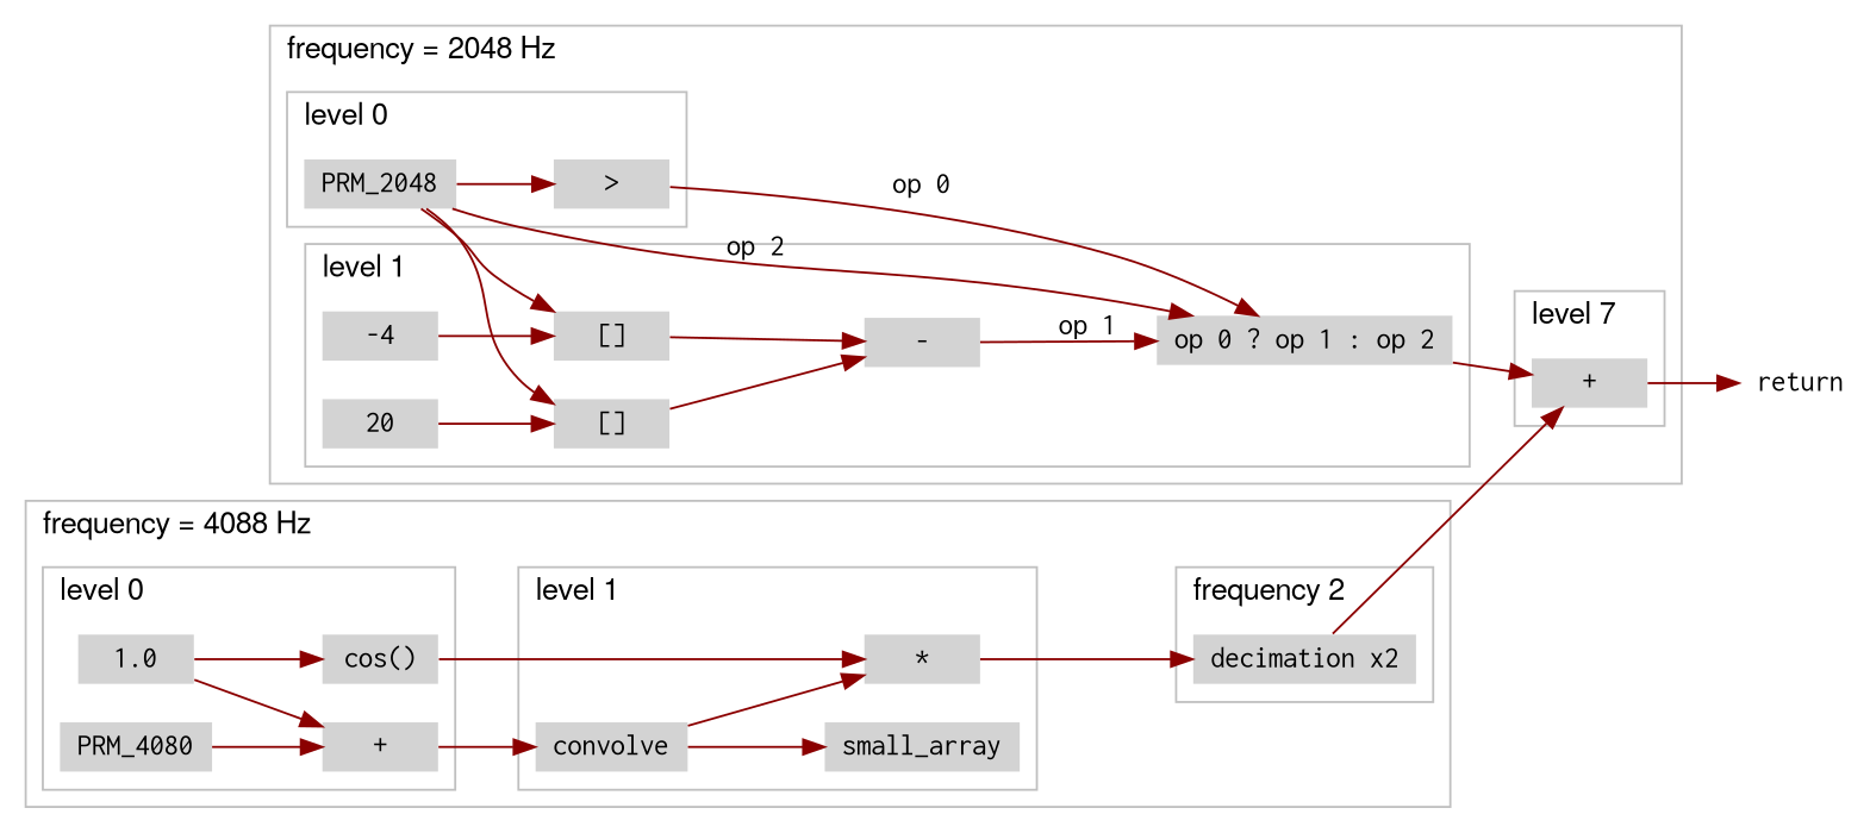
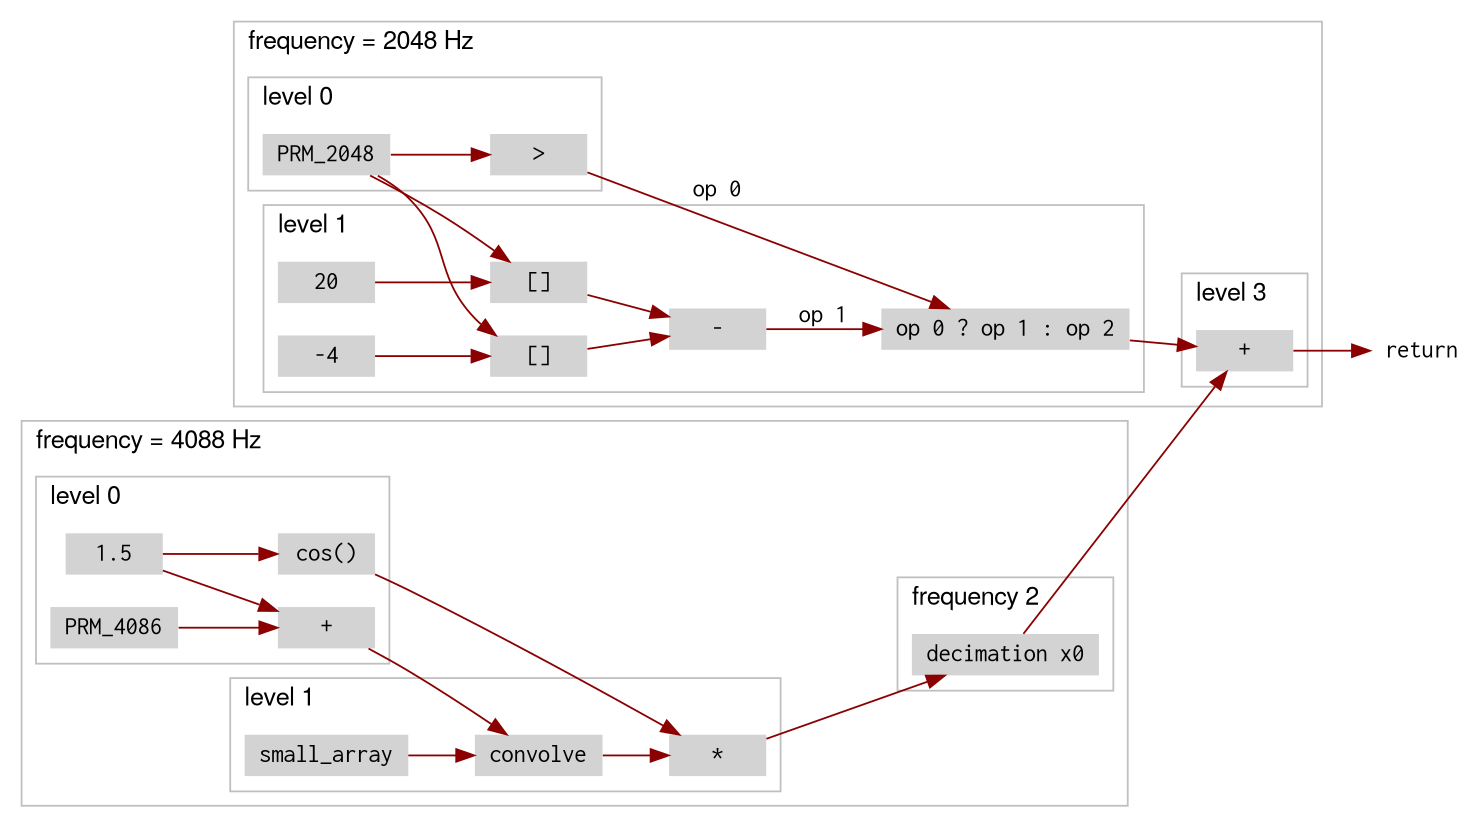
  digraph {
    fontname="Helvetica,Arial,sans-serif"
    labeljust=l
    rankdir=LR
    node [fixedsize=false fontname=Courier penwidth=0 shape=box style=filled]
    edge [color=darkred fontname=Courier]
    n1 [height=0.2 label=PRM_2048]
    ">" [height=0.2]
    n3 [height=0.2 label=20]
    n4 [height=0.2 label="[]"]
    n5 [height=0.2 label=-4]
    n6 [height=0.2 label="[]"]
    n7 [height=0.2 label="-"]
    n8 [height=0.2 label="op 0 ? op 1 : op 2"]
    n9 [height=0.2 label="+"]
-   n10 [height=0.2 label=PRM_4080]
+   n10 [height=0.2 label=PRM_4086]
    n11 [height=0.2 label="+"]
-   1.0 [height=0.2]
+   1.0 [height=0.2 label=1.5]
    "cos()" [height=0.2]
    small_array [height=0.2]
    n15 [height=0.2 label=convolve]
    n16 [height=0.2 label="*"]
-   n17 [height=0.2 label="decimation x2"]
+   n17 [height=0.2 label="decimation x0"]
    return [shape=rectangle style=""]
    subgraph cluster_1 {
      color=gray
      label="frequency = 2048 Hz"
      subgraph cluster_2 {
        color=gray
        label="level 0"
        n1
        ">"
      }
      subgraph cluster_3 {
        color=gray
        label="level 1"
        n3
        n4
        n5
        n6
        n7
        n8
      }
      subgraph cluster_4 {
        color=gray
-       label="level 7"
+       label="level 3"
        n9
      }
    }
    subgraph cluster_5 {
      color=gray
      label="frequency = 4088 Hz"
      subgraph cluster_6 {
        color=gray
        label="level 0"
        n10
        n11
        1.0
        "cos()"
      }
      subgraph cluster_7 {
        color=gray
        label="level 1"
        small_array
        n15
        n16
      }
      subgraph cluster_8 {
        color=gray
        label="frequency 2"
        n17
      }
    }
    n1 -> ">"
    n1 -> n4
    n1 -> n6
-   n1 -> n8 [label="op 2"]
    ">" -> n8 [label="op 0"]
    n3 -> n4
    n4 -> n7
    n5 -> n6
    n6 -> n7
    n7 -> n8 [label="op 1"]
    n8 -> n9
    n9 -> return
    n10 -> n11
    n11 -> n15
    1.0 -> n11
    1.0 -> "cos()"
    "cos()" -> n16
-   n15 -> small_array
+   small_array -> n15
    n15 -> n16
    n16 -> n17
    n17 -> n9
  }
